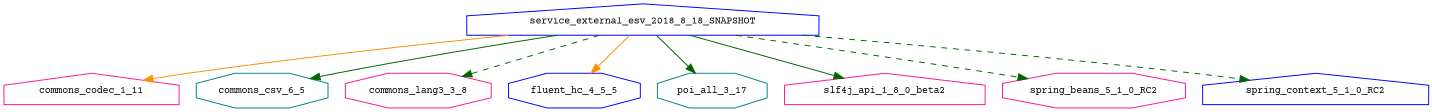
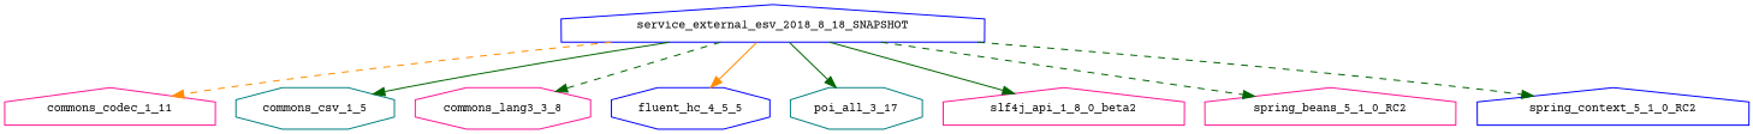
  digraph {
    fontname="Courier Prime"
    node [color=deeppink fontname="Courier Prime" fontsize=10.0 shape=octagon]
    edge [color=darkgreen fontname="Courier Prime" style=solid]
    service_external_esv_2018_8_18_SNAPSHOT [color=blue shape=house]
    commons_codec_1_11 [shape=house]
-   commons_csv_1_5 [color=teal label=commons_csv_6_5]
+   commons_csv_1_5 [color=teal]
    commons_lang3_3_8
    fluent_hc_4_5_5 [color=blue]
    poi_all_3_17 [color=teal]
    slf4j_api_1_8_0_beta2 [shape=house]
-   spring_beans_5_1_0_RC2
+   spring_beans_5_1_0_RC2 [shape=house]
    spring_context_5_1_0_RC2 [color=blue shape=house]
-   service_external_esv_2018_8_18_SNAPSHOT -> commons_codec_1_11 [color=darkorange]
+   service_external_esv_2018_8_18_SNAPSHOT -> commons_codec_1_11 [color=darkorange style=dashed]
    service_external_esv_2018_8_18_SNAPSHOT -> commons_csv_1_5
    service_external_esv_2018_8_18_SNAPSHOT -> commons_lang3_3_8 [style=dashed]
    service_external_esv_2018_8_18_SNAPSHOT -> fluent_hc_4_5_5 [color=darkorange]
    service_external_esv_2018_8_18_SNAPSHOT -> poi_all_3_17
    service_external_esv_2018_8_18_SNAPSHOT -> slf4j_api_1_8_0_beta2
    service_external_esv_2018_8_18_SNAPSHOT -> spring_beans_5_1_0_RC2 [style=dashed]
    service_external_esv_2018_8_18_SNAPSHOT -> spring_context_5_1_0_RC2 [style=dashed]
  }
